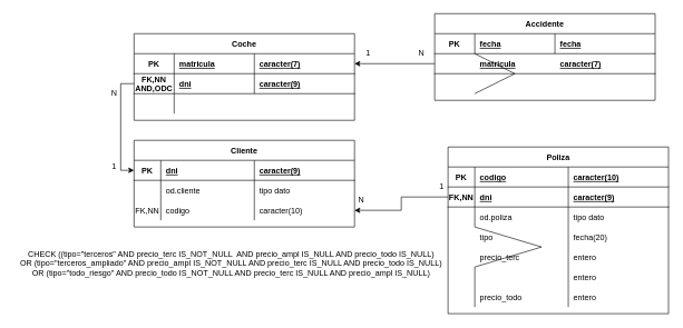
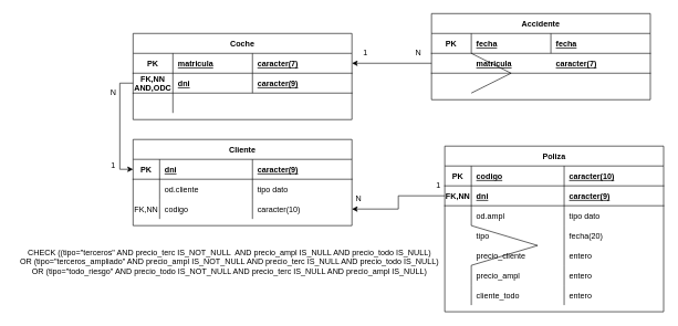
  <mxCell id="0" />
  <mxCell id="1" parent="0" />
  <mxCell id="2" value="Cliente" style="shape=table;startSize=30;container=1;collapsible=1;childLayout=tableLayout;fixedRows=1;rowLines=0;fontStyle=1;align=center;resizeLast=1;" parent="1" vertex="1"><mxGeometry x="200" y="210" width="330" height="130" as="geometry" /></mxCell>
  <mxCell id="3" value="" style="shape=partialRectangle;collapsible=0;dropTarget=0;pointerEvents=0;fillColor=none;top=0;left=0;bottom=1;right=0;points=[[0,0.5],[1,0.5]];portConstraint=eastwest;" parent="2" vertex="1"><mxGeometry y="30" width="330" height="30" as="geometry" /></mxCell>
  <mxCell id="4" value="PK" style="shape=partialRectangle;connectable=0;fillColor=none;top=0;left=0;bottom=0;right=0;fontStyle=1;overflow=hidden;" parent="3" vertex="1"><mxGeometry width="40" height="30" as="geometry"><mxRectangle width="40" height="30" as="alternateBounds" /></mxGeometry></mxCell>
  <mxCell id="5" value="dni" style="shape=partialRectangle;connectable=0;fillColor=none;top=0;left=0;bottom=0;right=0;align=left;spacingLeft=6;fontStyle=5;overflow=hidden;" parent="3" vertex="1"><mxGeometry x="40" width="140" height="30" as="geometry"><mxRectangle width="140" height="30" as="alternateBounds" /></mxGeometry></mxCell>
  <mxCell id="6" value="caracter(9)" style="shape=partialRectangle;connectable=0;fillColor=none;top=0;left=0;bottom=0;right=0;align=left;spacingLeft=6;fontStyle=5;overflow=hidden;" parent="3" vertex="1"><mxGeometry x="180" width="150" height="30" as="geometry"><mxRectangle width="150" height="30" as="alternateBounds" /></mxGeometry></mxCell>
  <mxCell id="7" value="" style="shape=partialRectangle;collapsible=0;dropTarget=0;pointerEvents=0;fillColor=none;top=0;left=0;bottom=0;right=0;points=[[0,0.5],[1,0.5]];portConstraint=eastwest;" parent="2" vertex="1"><mxGeometry y="60" width="330" height="30" as="geometry" /></mxCell>
  <mxCell id="8" value="" style="shape=partialRectangle;connectable=0;fillColor=none;top=0;left=0;bottom=0;right=0;editable=1;overflow=hidden;" parent="7" vertex="1"><mxGeometry width="40" height="30" as="geometry"><mxRectangle width="40" height="30" as="alternateBounds" /></mxGeometry></mxCell>
  <mxCell id="9" value="od.cliente" style="shape=partialRectangle;connectable=0;fillColor=none;top=0;left=0;bottom=0;right=0;align=left;spacingLeft=6;overflow=hidden;" parent="7" vertex="1"><mxGeometry x="40" width="140" height="30" as="geometry"><mxRectangle width="140" height="30" as="alternateBounds" /></mxGeometry></mxCell>
  <mxCell id="10" value="tipo dato" style="shape=partialRectangle;connectable=0;fillColor=none;top=0;left=0;bottom=0;right=0;align=left;spacingLeft=6;overflow=hidden;" parent="7" vertex="1"><mxGeometry x="180" width="150" height="30" as="geometry"><mxRectangle width="150" height="30" as="alternateBounds" /></mxGeometry></mxCell>
  <mxCell id="11" value="" style="shape=partialRectangle;collapsible=0;dropTarget=0;pointerEvents=0;fillColor=none;top=0;left=0;bottom=0;right=0;points=[[0,0.5],[1,0.5]];portConstraint=eastwest;" parent="2" vertex="1"><mxGeometry y="90" width="330" height="30" as="geometry" /></mxCell>
  <mxCell id="12" value="FK,NN" style="shape=partialRectangle;connectable=0;fillColor=none;top=0;left=0;bottom=0;right=0;editable=1;overflow=hidden;" parent="11" vertex="1"><mxGeometry width="40" height="30" as="geometry"><mxRectangle width="40" height="30" as="alternateBounds" /></mxGeometry></mxCell>
  <mxCell id="13" value="codigo" style="shape=partialRectangle;connectable=0;fillColor=none;top=0;left=0;bottom=0;right=0;align=left;spacingLeft=6;overflow=hidden;" parent="11" vertex="1"><mxGeometry x="40" width="140" height="30" as="geometry"><mxRectangle width="140" height="30" as="alternateBounds" /></mxGeometry></mxCell>
  <mxCell id="14" value="caracter(10)" style="shape=partialRectangle;connectable=0;fillColor=none;top=0;left=0;bottom=0;right=0;align=left;spacingLeft=6;overflow=hidden;" parent="11" vertex="1"><mxGeometry x="180" width="150" height="30" as="geometry"><mxRectangle width="150" height="30" as="alternateBounds" /></mxGeometry></mxCell>
  <mxCell id="15" value="Coche" style="shape=table;startSize=30;container=1;collapsible=1;childLayout=tableLayout;fixedRows=1;rowLines=0;fontStyle=1;align=center;resizeLast=1;" parent="1" vertex="1"><mxGeometry x="200" y="50" width="330" height="130" as="geometry" /></mxCell>
  <mxCell id="16" value="" style="shape=partialRectangle;collapsible=0;dropTarget=0;pointerEvents=0;fillColor=none;top=0;left=0;bottom=1;right=0;points=[[0,0.5],[1,0.5]];portConstraint=eastwest;" parent="15" vertex="1"><mxGeometry y="30" width="330" height="30" as="geometry" /></mxCell>
  <mxCell id="17" value="PK" style="shape=partialRectangle;connectable=0;fillColor=none;top=0;left=0;bottom=0;right=0;fontStyle=1;overflow=hidden;" parent="16" vertex="1"><mxGeometry width="60" height="30" as="geometry"><mxRectangle width="60" height="30" as="alternateBounds" /></mxGeometry></mxCell>
  <mxCell id="18" value="matricula" style="shape=partialRectangle;connectable=0;fillColor=none;top=0;left=0;bottom=0;right=0;align=left;spacingLeft=6;fontStyle=5;overflow=hidden;" parent="16" vertex="1"><mxGeometry x="60" width="120" height="30" as="geometry"><mxRectangle width="120" height="30" as="alternateBounds" /></mxGeometry></mxCell>
  <mxCell id="19" value="caracter(7)" style="shape=partialRectangle;connectable=0;fillColor=none;top=0;left=0;bottom=0;right=0;align=left;spacingLeft=6;fontStyle=5;overflow=hidden;" parent="16" vertex="1"><mxGeometry x="180" width="150" height="30" as="geometry"><mxRectangle width="150" height="30" as="alternateBounds" /></mxGeometry></mxCell>
  <mxCell id="20" value="" style="shape=partialRectangle;collapsible=0;dropTarget=0;pointerEvents=0;fillColor=none;top=0;left=0;bottom=1;right=0;points=[[0,0.5],[1,0.5]];portConstraint=eastwest;" parent="15" vertex="1"><mxGeometry y="60" width="330" height="30" as="geometry" /></mxCell>
  <mxCell id="21" value="FK,NN&#10;AND,ODC" style="shape=partialRectangle;connectable=0;fillColor=none;top=0;left=0;bottom=0;right=0;fontStyle=1;overflow=hidden;" parent="20" vertex="1"><mxGeometry width="60" height="30" as="geometry"><mxRectangle width="60" height="30" as="alternateBounds" /></mxGeometry></mxCell>
  <mxCell id="22" value="dni" style="shape=partialRectangle;connectable=0;fillColor=none;top=0;left=0;bottom=0;right=0;align=left;spacingLeft=6;fontStyle=5;overflow=hidden;" parent="20" vertex="1"><mxGeometry x="60" width="120" height="30" as="geometry"><mxRectangle width="120" height="30" as="alternateBounds" /></mxGeometry></mxCell>
  <mxCell id="23" value="caracter(9)" style="shape=partialRectangle;connectable=0;fillColor=none;top=0;left=0;bottom=0;right=0;align=left;spacingLeft=6;fontStyle=5;overflow=hidden;" parent="20" vertex="1"><mxGeometry x="180" width="150" height="30" as="geometry"><mxRectangle width="150" height="30" as="alternateBounds" /></mxGeometry></mxCell>
  <mxCell id="24" value="" style="shape=partialRectangle;collapsible=0;dropTarget=0;pointerEvents=0;fillColor=none;top=0;left=0;bottom=0;right=0;points=[[0,0.5],[1,0.5]];portConstraint=eastwest;" parent="15" vertex="1"><mxGeometry y="90" width="330" height="30" as="geometry" /></mxCell>
  <mxCell id="25" value="" style="shape=partialRectangle;connectable=0;fillColor=none;top=0;left=0;bottom=0;right=0;editable=1;overflow=hidden;" parent="24" vertex="1"><mxGeometry width="60" height="30" as="geometry"><mxRectangle width="60" height="30" as="alternateBounds" /></mxGeometry></mxCell>
  <mxCell id="26" style="shape=partialRectangle;connectable=0;fillColor=none;top=0;left=0;bottom=0;right=0;align=left;spacingLeft=6;overflow=hidden;" parent="24" vertex="1"><mxGeometry x="180" width="150" height="30" as="geometry"><mxRectangle width="150" height="30" as="alternateBounds" /></mxGeometry></mxCell>
  <mxCell id="27" value="Accidente" style="shape=table;startSize=30;container=1;collapsible=1;childLayout=tableLayout;fixedRows=1;rowLines=0;fontStyle=1;align=center;resizeLast=1;" parent="1" vertex="1"><mxGeometry x="650" y="20" width="330" height="130" as="geometry" /></mxCell>
  <mxCell id="28" value="" style="shape=partialRectangle;collapsible=0;dropTarget=0;pointerEvents=0;fillColor=none;top=0;left=0;bottom=1;right=0;points=[[0,0.5],[1,0.5]];portConstraint=eastwest;" parent="27" vertex="1"><mxGeometry y="30" width="330" height="30" as="geometry" /></mxCell>
  <mxCell id="29" value="PK" style="shape=partialRectangle;connectable=0;fillColor=none;top=0;left=0;bottom=0;right=0;fontStyle=1;overflow=hidden;" parent="28" vertex="1"><mxGeometry width="60" height="30" as="geometry"><mxRectangle width="60" height="30" as="alternateBounds" /></mxGeometry></mxCell>
  <mxCell id="30" value="fecha" style="shape=partialRectangle;connectable=0;fillColor=none;top=0;left=0;bottom=0;right=0;align=left;spacingLeft=6;fontStyle=5;overflow=hidden;" parent="28" vertex="1"><mxGeometry x="60" width="120" height="30" as="geometry"><mxRectangle width="120" height="30" as="alternateBounds" /></mxGeometry></mxCell>
  <mxCell id="31" value="fecha" style="shape=partialRectangle;connectable=0;fillColor=none;top=0;left=0;bottom=0;right=0;align=left;spacingLeft=6;fontStyle=5;overflow=hidden;" parent="28" vertex="1"><mxGeometry x="180" width="150" height="30" as="geometry"><mxRectangle width="150" height="30" as="alternateBounds" /></mxGeometry></mxCell>
  <mxCell id="32" value="" style="shape=partialRectangle;collapsible=0;dropTarget=0;pointerEvents=0;fillColor=none;top=0;left=0;bottom=1;right=0;points=[[0,0.5],[1,0.5]];portConstraint=eastwest;" parent="27" vertex="1"><mxGeometry y="60" width="330" height="30" as="geometry" /></mxCell>
  <mxCell id="33" value="matricula" style="shape=partialRectangle;connectable=0;fillColor=none;top=0;left=0;bottom=0;right=0;align=left;spacingLeft=6;fontStyle=5;overflow=hidden;" parent="32" vertex="1"><mxGeometry x="60" width="120" height="30" as="geometry"><mxRectangle width="120" height="30" as="alternateBounds" /></mxGeometry></mxCell>
  <mxCell id="34" value="caracter(7)" style="shape=partialRectangle;connectable=0;fillColor=none;top=0;left=0;bottom=0;right=0;align=left;spacingLeft=6;fontStyle=5;overflow=hidden;" parent="32" vertex="1"><mxGeometry x="180" width="150" height="30" as="geometry"><mxRectangle width="150" height="30" as="alternateBounds" /></mxGeometry></mxCell>
  <mxCell id="35" value="" style="shape=partialRectangle;collapsible=0;dropTarget=0;pointerEvents=0;fillColor=none;top=0;left=0;bottom=0;right=0;points=[[0,0.5],[1,0.5]];portConstraint=eastwest;" parent="27" vertex="1"><mxGeometry y="90" width="330" height="30" as="geometry" /></mxCell>
  <mxCell id="36" value="" style="shape=partialRectangle;connectable=0;fillColor=none;top=0;left=0;bottom=0;right=0;editable=1;overflow=hidden;" parent="35" vertex="1"><mxGeometry width="60" height="30" as="geometry"><mxRectangle width="60" height="30" as="alternateBounds" /></mxGeometry></mxCell>
  <mxCell id="37" style="shape=partialRectangle;connectable=0;fillColor=none;top=0;left=0;bottom=0;right=0;align=left;spacingLeft=6;overflow=hidden;" parent="35" vertex="1"><mxGeometry x="180" width="150" height="30" as="geometry"><mxRectangle width="150" height="30" as="alternateBounds" /></mxGeometry></mxCell>
  <mxCell id="38" value="Poliza" style="shape=table;startSize=30;container=1;collapsible=1;childLayout=tableLayout;fixedRows=1;rowLines=0;fontStyle=1;align=center;resizeLast=1;" parent="1" vertex="1"><mxGeometry x="670" y="220" width="330" height="250" as="geometry" /></mxCell>
  <mxCell id="39" value="" style="shape=partialRectangle;collapsible=0;dropTarget=0;pointerEvents=0;fillColor=none;top=0;left=0;bottom=1;right=0;points=[[0,0.5],[1,0.5]];portConstraint=eastwest;" parent="38" vertex="1"><mxGeometry y="30" width="330" height="30" as="geometry" /></mxCell>
  <mxCell id="40" value="PK" style="shape=partialRectangle;connectable=0;fillColor=none;top=0;left=0;bottom=0;right=0;fontStyle=1;overflow=hidden;" parent="39" vertex="1"><mxGeometry width="40" height="30" as="geometry"><mxRectangle width="40" height="30" as="alternateBounds" /></mxGeometry></mxCell>
  <mxCell id="41" value="codigo" style="shape=partialRectangle;connectable=0;fillColor=none;top=0;left=0;bottom=0;right=0;align=left;spacingLeft=6;fontStyle=5;overflow=hidden;" parent="39" vertex="1"><mxGeometry x="40" width="140" height="30" as="geometry"><mxRectangle width="140" height="30" as="alternateBounds" /></mxGeometry></mxCell>
  <mxCell id="42" value="caracter(10)" style="shape=partialRectangle;connectable=0;fillColor=none;top=0;left=0;bottom=0;right=0;align=left;spacingLeft=6;fontStyle=5;overflow=hidden;" parent="39" vertex="1"><mxGeometry x="180" width="150" height="30" as="geometry"><mxRectangle width="150" height="30" as="alternateBounds" /></mxGeometry></mxCell>
  <mxCell id="43" value="" style="shape=partialRectangle;collapsible=0;dropTarget=0;pointerEvents=0;fillColor=none;top=0;left=0;bottom=1;right=0;points=[[0,0.5],[1,0.5]];portConstraint=eastwest;" vertex="1" parent="38"><mxGeometry y="60" width="330" height="30" as="geometry" /></mxCell>
  <mxCell id="44" value="FK,NN" style="shape=partialRectangle;connectable=0;fillColor=none;top=0;left=0;bottom=0;right=0;fontStyle=1;overflow=hidden;" vertex="1" parent="43"><mxGeometry width="40" height="30" as="geometry"><mxRectangle width="40" height="30" as="alternateBounds" /></mxGeometry></mxCell>
  <mxCell id="45" value="dni" style="shape=partialRectangle;connectable=0;fillColor=none;top=0;left=0;bottom=0;right=0;align=left;spacingLeft=6;fontStyle=5;overflow=hidden;" vertex="1" parent="43"><mxGeometry x="40" width="140" height="30" as="geometry"><mxRectangle width="140" height="30" as="alternateBounds" /></mxGeometry></mxCell>
  <mxCell id="46" value="caracter(9)" style="shape=partialRectangle;connectable=0;fillColor=none;top=0;left=0;bottom=0;right=0;align=left;spacingLeft=6;fontStyle=5;overflow=hidden;" vertex="1" parent="43"><mxGeometry x="180" width="150" height="30" as="geometry"><mxRectangle width="150" height="30" as="alternateBounds" /></mxGeometry></mxCell>
  <mxCell id="47" value="" style="shape=partialRectangle;collapsible=0;dropTarget=0;pointerEvents=0;fillColor=none;top=0;left=0;bottom=0;right=0;points=[[0,0.5],[1,0.5]];portConstraint=eastwest;" parent="38" vertex="1"><mxGeometry y="90" width="330" height="30" as="geometry" /></mxCell>
  <mxCell id="48" value="" style="shape=partialRectangle;connectable=0;fillColor=none;top=0;left=0;bottom=0;right=0;editable=1;overflow=hidden;" parent="47" vertex="1"><mxGeometry width="40" height="30" as="geometry"><mxRectangle width="40" height="30" as="alternateBounds" /></mxGeometry></mxCell>
- <mxCell id="49" value="od.poliza" style="shape=partialRectangle;connectable=0;fillColor=none;top=0;left=0;bottom=0;right=0;align=left;spacingLeft=6;overflow=hidden;" parent="47" vertex="1"><mxGeometry x="40" width="140" height="30" as="geometry"><mxRectangle width="140" height="30" as="alternateBounds" /></mxGeometry></mxCell>
+ <mxCell id="49" value="od.ampl" style="shape=partialRectangle;connectable=0;fillColor=none;top=0;left=0;bottom=0;right=0;align=left;spacingLeft=6;overflow=hidden;" parent="47" vertex="1"><mxGeometry x="40" width="140" height="30" as="geometry"><mxRectangle width="140" height="30" as="alternateBounds" /></mxGeometry></mxCell>
  <mxCell id="50" value="tipo dato" style="shape=partialRectangle;connectable=0;fillColor=none;top=0;left=0;bottom=0;right=0;align=left;spacingLeft=6;overflow=hidden;" parent="47" vertex="1"><mxGeometry x="180" width="150" height="30" as="geometry"><mxRectangle width="150" height="30" as="alternateBounds" /></mxGeometry></mxCell>
  <mxCell id="51" value="" style="shape=partialRectangle;collapsible=0;dropTarget=0;pointerEvents=0;fillColor=none;top=0;left=0;bottom=0;right=0;points=[[0,0.5],[1,0.5]];portConstraint=eastwest;" parent="38" vertex="1"><mxGeometry y="120" width="330" height="30" as="geometry" /></mxCell>
  <mxCell id="52" value="tipo" style="shape=partialRectangle;connectable=0;fillColor=none;top=0;left=0;bottom=0;right=0;align=left;spacingLeft=6;overflow=hidden;" parent="51" vertex="1"><mxGeometry x="40" width="140" height="30" as="geometry"><mxRectangle width="140" height="30" as="alternateBounds" /></mxGeometry></mxCell>
  <mxCell id="53" value="fecha(20)" style="shape=partialRectangle;connectable=0;fillColor=none;top=0;left=0;bottom=0;right=0;align=left;spacingLeft=6;overflow=hidden;" parent="51" vertex="1"><mxGeometry x="180" width="150" height="30" as="geometry"><mxRectangle width="150" height="30" as="alternateBounds" /></mxGeometry></mxCell>
  <mxCell id="54" value="" style="shape=partialRectangle;collapsible=0;dropTarget=0;pointerEvents=0;fillColor=none;top=0;left=0;bottom=0;right=0;points=[[0,0.5],[1,0.5]];portConstraint=eastwest;" parent="38" vertex="1"><mxGeometry y="150" width="330" height="30" as="geometry" /></mxCell>
  <mxCell id="55" value="" style="shape=partialRectangle;connectable=0;fillColor=none;top=0;left=0;bottom=0;right=0;editable=1;overflow=hidden;" parent="54" vertex="1"><mxGeometry width="40" height="30" as="geometry"><mxRectangle width="40" height="30" as="alternateBounds" /></mxGeometry></mxCell>
- <mxCell id="56" value="precio_terc" style="shape=partialRectangle;connectable=0;fillColor=none;top=0;left=0;bottom=0;right=0;align=left;spacingLeft=6;overflow=hidden;" parent="54" vertex="1"><mxGeometry x="40" width="140" height="30" as="geometry"><mxRectangle width="140" height="30" as="alternateBounds" /></mxGeometry></mxCell>
+ <mxCell id="56" value="precio_cliente" style="shape=partialRectangle;connectable=0;fillColor=none;top=0;left=0;bottom=0;right=0;align=left;spacingLeft=6;overflow=hidden;" parent="54" vertex="1"><mxGeometry x="40" width="140" height="30" as="geometry"><mxRectangle width="140" height="30" as="alternateBounds" /></mxGeometry></mxCell>
  <mxCell id="57" value="entero" style="shape=partialRectangle;connectable=0;fillColor=none;top=0;left=0;bottom=0;right=0;align=left;spacingLeft=6;overflow=hidden;" parent="54" vertex="1"><mxGeometry x="180" width="150" height="30" as="geometry"><mxRectangle width="150" height="30" as="alternateBounds" /></mxGeometry></mxCell>
  <mxCell id="58" value="" style="shape=partialRectangle;collapsible=0;dropTarget=0;pointerEvents=0;fillColor=none;top=0;left=0;bottom=0;right=0;points=[[0,0.5],[1,0.5]];portConstraint=eastwest;" parent="38" vertex="1"><mxGeometry y="180" width="330" height="30" as="geometry" /></mxCell>
  <mxCell id="59" value="" style="shape=partialRectangle;connectable=0;fillColor=none;top=0;left=0;bottom=0;right=0;editable=1;overflow=hidden;" parent="58" vertex="1"><mxGeometry width="40" height="30" as="geometry"><mxRectangle width="40" height="30" as="alternateBounds" /></mxGeometry></mxCell>
+ <mxCell id="60" value="precio_ampl" style="shape=partialRectangle;connectable=0;fillColor=none;top=0;left=0;bottom=0;right=0;align=left;spacingLeft=6;overflow=hidden;" parent="58" vertex="1"><mxGeometry x="40" width="140" height="30" as="geometry"><mxRectangle width="140" height="30" as="alternateBounds" /></mxGeometry></mxCell>
  <mxCell id="61" value="entero" style="shape=partialRectangle;connectable=0;fillColor=none;top=0;left=0;bottom=0;right=0;align=left;spacingLeft=6;overflow=hidden;" parent="58" vertex="1"><mxGeometry x="180" width="150" height="30" as="geometry"><mxRectangle width="150" height="30" as="alternateBounds" /></mxGeometry></mxCell>
  <mxCell id="62" value="" style="shape=partialRectangle;collapsible=0;dropTarget=0;pointerEvents=0;fillColor=none;top=0;left=0;bottom=0;right=0;points=[[0,0.5],[1,0.5]];portConstraint=eastwest;" parent="38" vertex="1"><mxGeometry y="210" width="330" height="30" as="geometry" /></mxCell>
  <mxCell id="63" value="" style="shape=partialRectangle;connectable=0;fillColor=none;top=0;left=0;bottom=0;right=0;editable=1;overflow=hidden;" parent="62" vertex="1"><mxGeometry width="40" height="30" as="geometry"><mxRectangle width="40" height="30" as="alternateBounds" /></mxGeometry></mxCell>
- <mxCell id="64" value="precio_todo" style="shape=partialRectangle;connectable=0;fillColor=none;top=0;left=0;bottom=0;right=0;align=left;spacingLeft=6;overflow=hidden;" parent="62" vertex="1"><mxGeometry x="40" width="140" height="30" as="geometry"><mxRectangle width="140" height="30" as="alternateBounds" /></mxGeometry></mxCell>
+ <mxCell id="64" value="cliente_todo" style="shape=partialRectangle;connectable=0;fillColor=none;top=0;left=0;bottom=0;right=0;align=left;spacingLeft=6;overflow=hidden;" parent="62" vertex="1"><mxGeometry x="40" width="140" height="30" as="geometry"><mxRectangle width="140" height="30" as="alternateBounds" /></mxGeometry></mxCell>
  <mxCell id="65" value="entero" style="shape=partialRectangle;connectable=0;fillColor=none;top=0;left=0;bottom=0;right=0;align=left;spacingLeft=6;overflow=hidden;" parent="62" vertex="1"><mxGeometry x="180" width="150" height="30" as="geometry"><mxRectangle width="150" height="30" as="alternateBounds" /></mxGeometry></mxCell>
  <mxCell id="66" style="edgeStyle=orthogonalEdgeStyle;rounded=0;orthogonalLoop=1;jettySize=auto;html=1;exitX=0;exitY=0.5;exitDx=0;exitDy=0;entryX=0;entryY=0.5;entryDx=0;entryDy=0;startSize=30;" parent="1" source="20" target="3" edge="1"><mxGeometry relative="1" as="geometry" /></mxCell>
  <mxCell id="67" value="CHECK ((tipo=&quot;terceros&quot; AND precio_terc IS_NOT_NULL&amp;nbsp; AND precio_ampl IS_NULL AND precio_todo IS_NULL)&lt;br&gt;OR (tipo=&quot;terceros_ampliado&quot; AND precio_ampl IS_NOT_NULL AND precio_terc&amp;nbsp;IS_NULL AND precio_todo IS_NULL)&lt;br&gt;OR (tipo=&quot;todo_riesgo&quot; AND precio_todo IS_NOT_NULL AND precio_terc IS_NULL AND precio_ampl IS_NULL)" style="text;html=1;align=center;verticalAlign=middle;resizable=0;points=[];autosize=1;strokeColor=none;fillColor=none;" parent="1" vertex="1"><mxGeometry x="20" y="370" width="650" height="50" as="geometry" /></mxCell>
  <mxCell id="68" value="1" style="text;html=1;align=center;verticalAlign=middle;resizable=0;points=[];autosize=1;strokeColor=none;fillColor=none;" parent="1" vertex="1"><mxGeometry x="160" y="240" width="20" height="20" as="geometry" /></mxCell>
  <mxCell id="69" value="N" style="text;html=1;align=center;verticalAlign=middle;resizable=0;points=[];autosize=1;strokeColor=none;fillColor=none;" parent="1" vertex="1"><mxGeometry x="160" y="130" width="20" height="20" as="geometry" /></mxCell>
  <mxCell id="70" value="N" style="text;html=1;align=center;verticalAlign=middle;resizable=0;points=[];autosize=1;strokeColor=none;fillColor=none;" parent="1" vertex="1"><mxGeometry x="530" y="290" width="20" height="20" as="geometry" /></mxCell>
  <mxCell id="71" value="1" style="text;html=1;align=center;verticalAlign=middle;resizable=0;points=[];autosize=1;strokeColor=none;fillColor=none;" parent="1" vertex="1"><mxGeometry x="540" y="70" width="20" height="20" as="geometry" /></mxCell>
  <mxCell id="72" value="N" style="text;html=1;align=center;verticalAlign=middle;resizable=0;points=[];autosize=1;strokeColor=none;fillColor=none;" parent="1" vertex="1"><mxGeometry x="620" y="70" width="20" height="20" as="geometry" /></mxCell>
  <mxCell id="73" style="edgeStyle=orthogonalEdgeStyle;rounded=0;orthogonalLoop=1;jettySize=auto;html=1;exitX=0;exitY=0.5;exitDx=0;exitDy=0;entryX=1;entryY=0.5;entryDx=0;entryDy=0;" parent="1" source="32" target="16" edge="1"><mxGeometry relative="1" as="geometry" /></mxCell>
  <mxCell id="74" value="1" style="text;html=1;align=center;verticalAlign=middle;resizable=0;points=[];autosize=1;strokeColor=none;fillColor=none;" parent="1" vertex="1"><mxGeometry x="650" y="270" width="20" height="20" as="geometry" /></mxCell>
  <mxCell id="75" style="edgeStyle=orthogonalEdgeStyle;rounded=0;orthogonalLoop=1;jettySize=auto;html=1;exitX=0;exitY=0.5;exitDx=0;exitDy=0;entryX=1;entryY=0.5;entryDx=0;entryDy=0;" edge="1" parent="1" source="43" target="11"><mxGeometry relative="1" as="geometry" /></mxCell>
